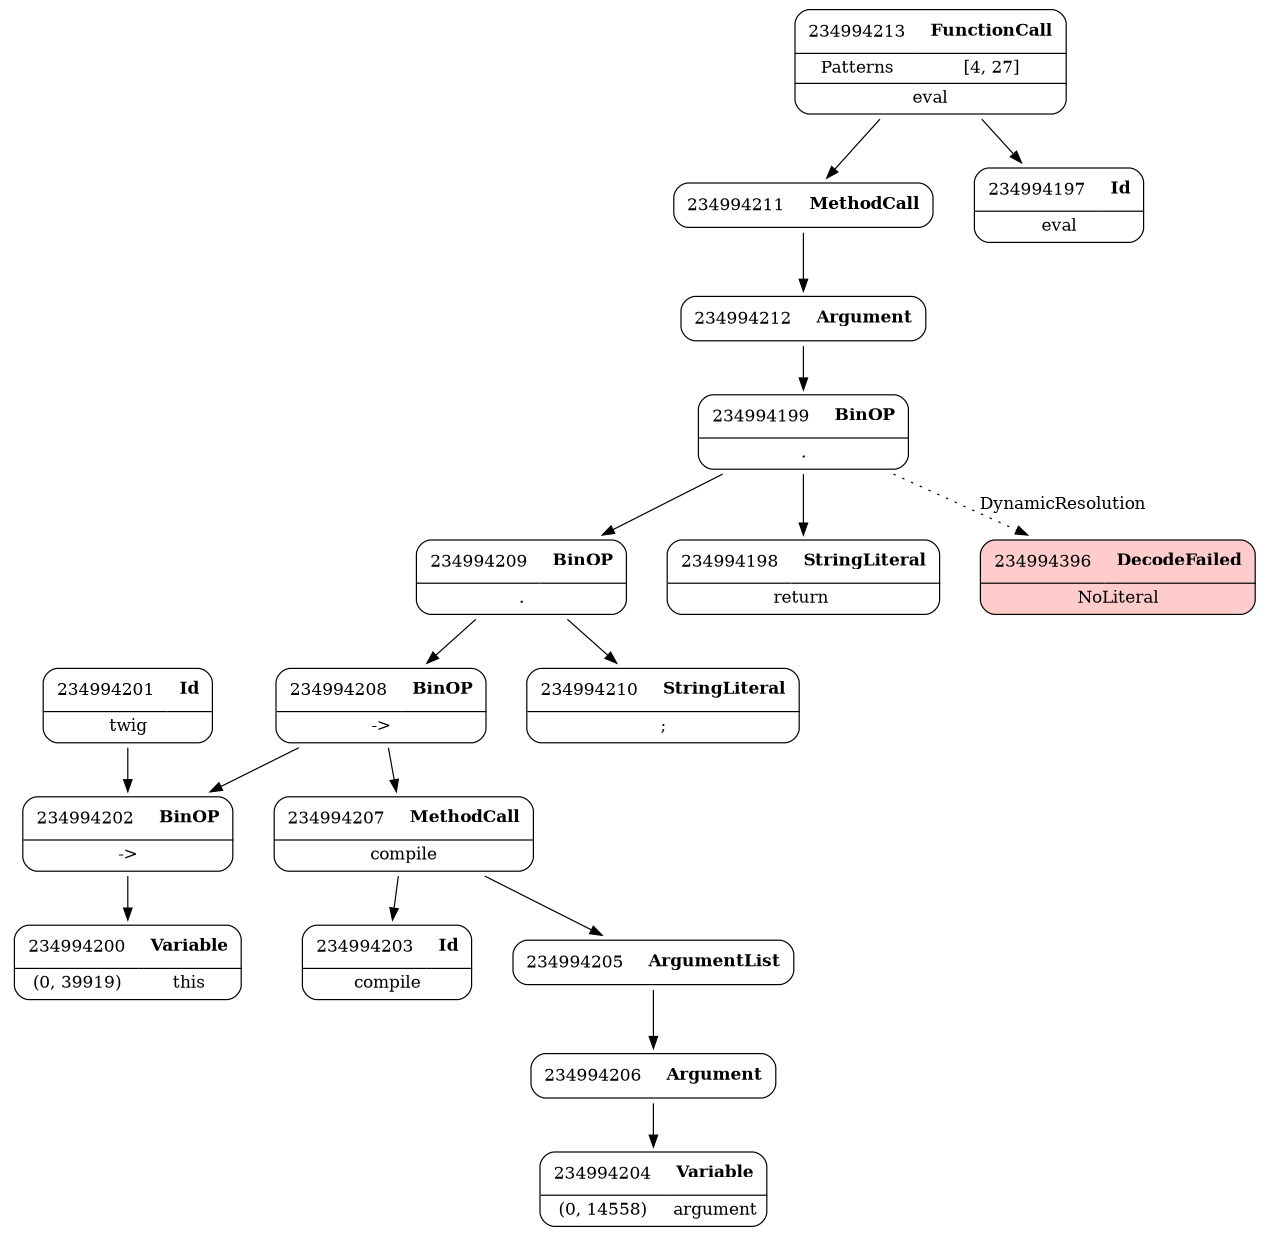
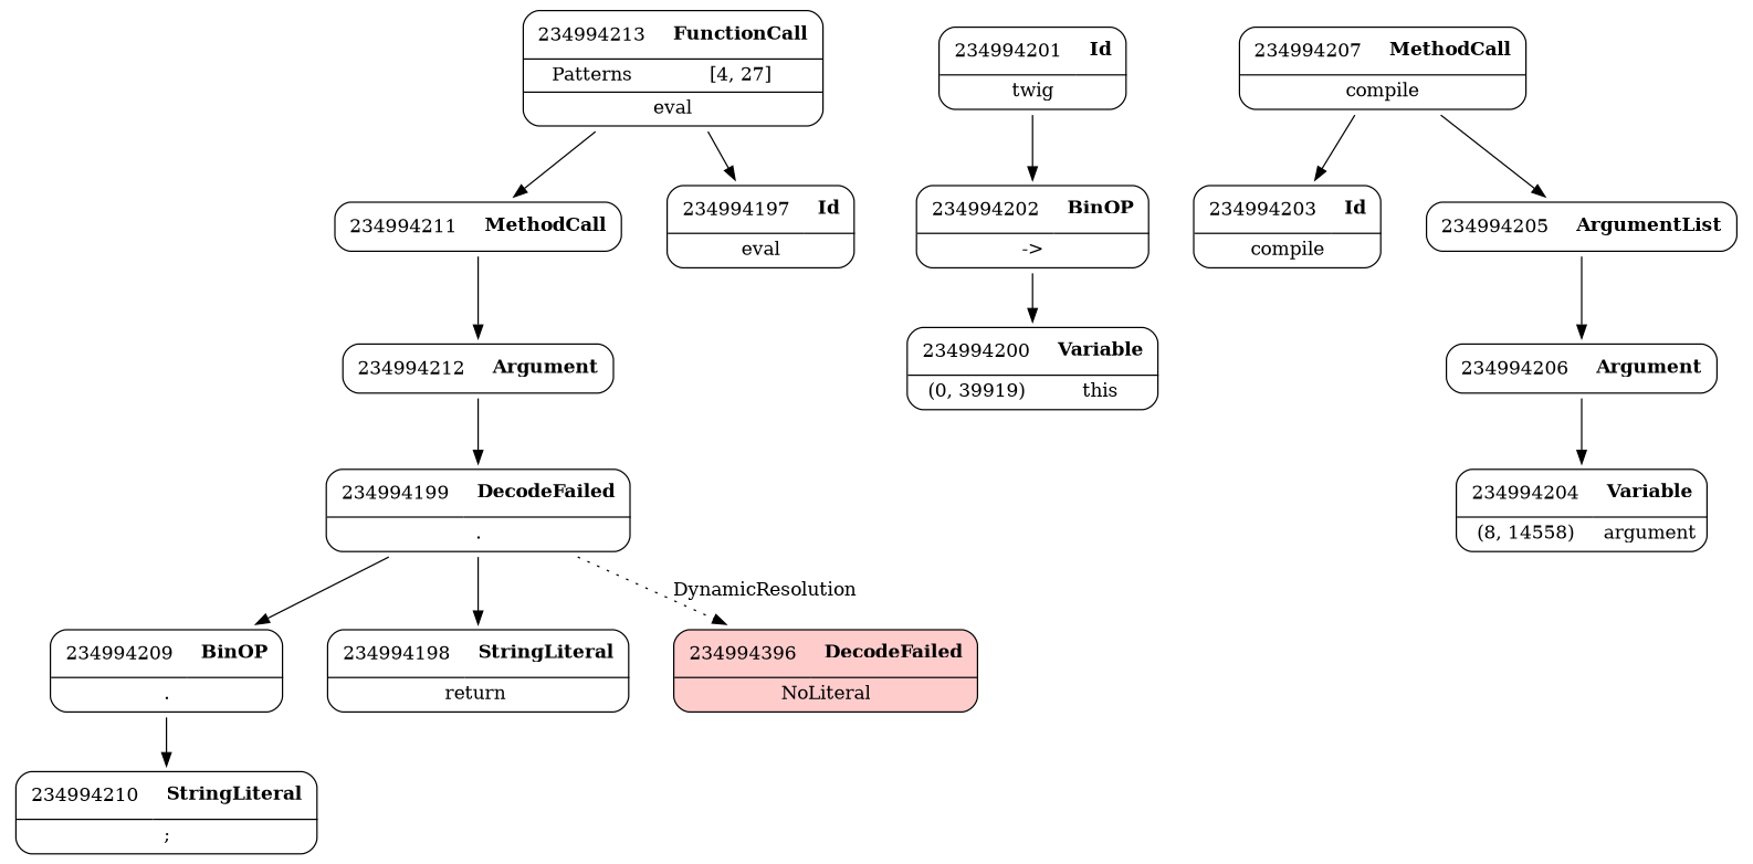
  digraph {
    node [shape=none]
    edge [weight=2]
    n1 [label=<<TABLE border='1' cellspacing='0' cellpadding='10' style='rounded' ><TR><TD border='0'>234994209</TD><TD border='0'><B>BinOP</B></TD></TR><HR/><TR><TD border='0' cellpadding='5' colspan='2'>.</TD></TR></TABLE>>]
-   n2 [label=<<TABLE border='1' cellspacing='0' cellpadding='10' style='rounded' ><TR><TD border='0'>234994208</TD><TD border='0'><B>BinOP</B></TD></TR><HR/><TR><TD border='0' cellpadding='5' colspan='2'>-&gt;</TD></TR></TABLE>>]
    n3 [label=<<TABLE border='1' cellspacing='0' cellpadding='10' style='rounded' ><TR><TD border='0'>234994210</TD><TD border='0'><B>StringLiteral</B></TD></TR><HR/><TR><TD border='0' cellpadding='5' colspan='2'>;</TD></TR></TABLE>>]
    n4 [label=<<TABLE border='1' cellspacing='0' cellpadding='10' style='rounded' ><TR><TD border='0'>234994202</TD><TD border='0'><B>BinOP</B></TD></TR><HR/><TR><TD border='0' cellpadding='5' colspan='2'>-&gt;</TD></TR></TABLE>>]
    n5 [label=<<TABLE border='1' cellspacing='0' cellpadding='10' style='rounded' ><TR><TD border='0'>234994207</TD><TD border='0'><B>MethodCall</B></TD></TR><HR/><TR><TD border='0' cellpadding='5' colspan='2'>compile</TD></TR></TABLE>>]
    n6 [label=<<TABLE border='1' cellspacing='0' cellpadding='10' style='rounded' ><TR><TD border='0'>234994200</TD><TD border='0'><B>Variable</B></TD></TR><HR/><TR><TD border='0' cellpadding='5'>(0, 39919)</TD><TD border='0' cellpadding='5'>this</TD></TR></TABLE>>]
    n7 [label=<<TABLE border='1' cellspacing='0' cellpadding='10' style='rounded' ><TR><TD border='0'>234994203</TD><TD border='0'><B>Id</B></TD></TR><HR/><TR><TD border='0' cellpadding='5' colspan='2'>compile</TD></TR></TABLE>>]
    n8 [label=<<TABLE border='1' cellspacing='0' cellpadding='10' style='rounded' ><TR><TD border='0'>234994205</TD><TD border='0'><B>ArgumentList</B></TD></TR></TABLE>>]
    n9 [label=<<TABLE border='1' cellspacing='0' cellpadding='10' style='rounded' ><TR><TD border='0'>234994201</TD><TD border='0'><B>Id</B></TD></TR><HR/><TR><TD border='0' cellpadding='5' colspan='2'>twig</TD></TR></TABLE>>]
    n10 [label=<<TABLE border='1' cellspacing='0' cellpadding='10' style='rounded' ><TR><TD border='0'>234994206</TD><TD border='0'><B>Argument</B></TD></TR></TABLE>>]
    n11 [label=<<TABLE border='1' cellspacing='0' cellpadding='10' style='rounded' ><TR><TD border='0'>234994211</TD><TD border='0'><B>MethodCall</B></TD></TR></TABLE>>]
    n12 [label=<<TABLE border='1' cellspacing='0' cellpadding='10' style='rounded' ><TR><TD border='0'>234994212</TD><TD border='0'><B>Argument</B></TD></TR></TABLE>>]
-   n13 [label=<<TABLE border='1' cellspacing='0' cellpadding='10' style='rounded' ><TR><TD border='0'>234994199</TD><TD border='0'><B>BinOP</B></TD></TR><HR/><TR><TD border='0' cellpadding='5' colspan='2'>.</TD></TR></TABLE>>]
+   n13 [label=<<TABLE border='1' cellspacing='0' cellpadding='10' style='rounded' ><TR><TD border='0'>234994199</TD><TD border='0'><B>DecodeFailed</B></TD></TR><HR/><TR><TD border='0' cellpadding='5' colspan='2'>.</TD></TR></TABLE>>]
    n14 [label=<<TABLE border='1' cellspacing='0' cellpadding='10' style='rounded' ><TR><TD border='0'>234994198</TD><TD border='0'><B>StringLiteral</B></TD></TR><HR/><TR><TD border='0' cellpadding='5' colspan='2'>return </TD></TR></TABLE>>]
    n15 [label=<<TABLE border='1' cellspacing='0' cellpadding='10' style='rounded' bgcolor='#FFCCCC' ><TR><TD border='0'>234994396</TD><TD border='0'><B>DecodeFailed</B></TD></TR><HR/><TR><TD border='0' cellpadding='5' colspan='2'>NoLiteral</TD></TR></TABLE>>]
    n16 [label=<<TABLE border='1' cellspacing='0' cellpadding='10' style='rounded' ><TR><TD border='0'>234994213</TD><TD border='0'><B>FunctionCall</B></TD></TR><HR/><TR><TD border='0' cellpadding='5'>Patterns</TD><TD border='0' cellpadding='5'>[4, 27]</TD></TR><HR/><TR><TD border='0' cellpadding='5' colspan='2'>eval</TD></TR></TABLE>>]
    n17 [label=<<TABLE border='1' cellspacing='0' cellpadding='10' style='rounded' ><TR><TD border='0'>234994197</TD><TD border='0'><B>Id</B></TD></TR><HR/><TR><TD border='0' cellpadding='5' colspan='2'>eval</TD></TR></TABLE>>]
-   n18 [label=<<TABLE border='1' cellspacing='0' cellpadding='10' style='rounded' ><TR><TD border='0'>234994204</TD><TD border='0'><B>Variable</B></TD></TR><HR/><TR><TD border='0' cellpadding='5'>(0, 14558)</TD><TD border='0' cellpadding='5'>argument</TD></TR></TABLE>>]
-   n1 -> n2
+   n18 [label=<<TABLE border='1' cellspacing='0' cellpadding='10' style='rounded' ><TR><TD border='0'>234994204</TD><TD border='0'><B>Variable</B></TD></TR><HR/><TR><TD border='0' cellpadding='5'>(8, 14558)</TD><TD border='0' cellpadding='5'>argument</TD></TR></TABLE>>]
    n1 -> n3
-   n2 -> n4
-   n2 -> n5
    n4 -> n6
    n5 -> n7
    n5 -> n8
    n8 -> n10
    n9 -> n4
    n10 -> n18
    n11 -> n12
    n12 -> n13
    n13 -> n1
    n13 -> n14
    n13 -> n15 [label=DynamicResolution style=dotted weight=""]
    n16 -> n11
    n16 -> n17
  }
